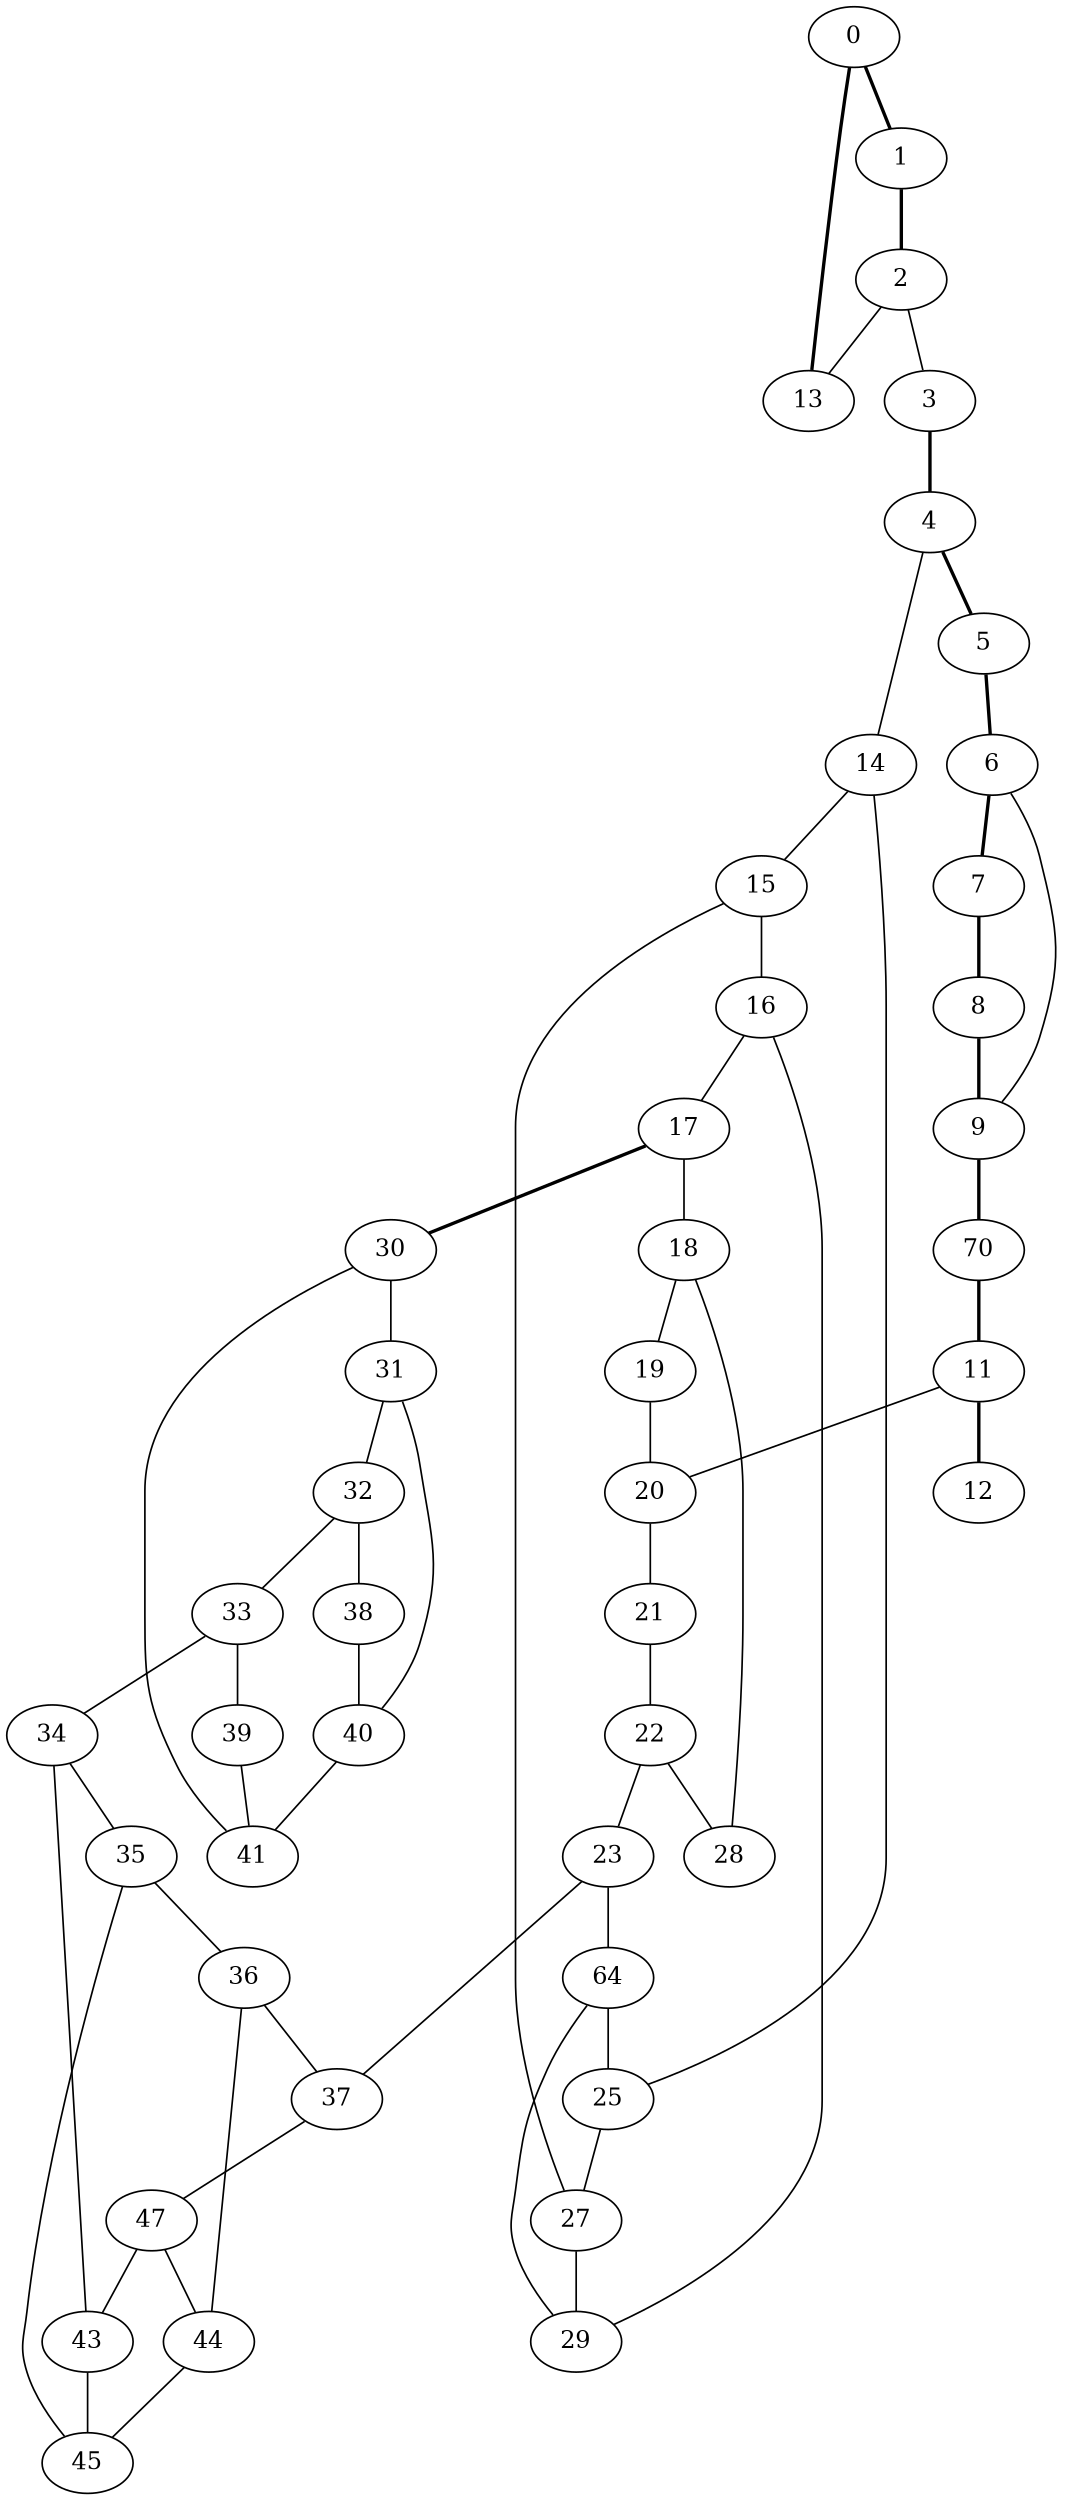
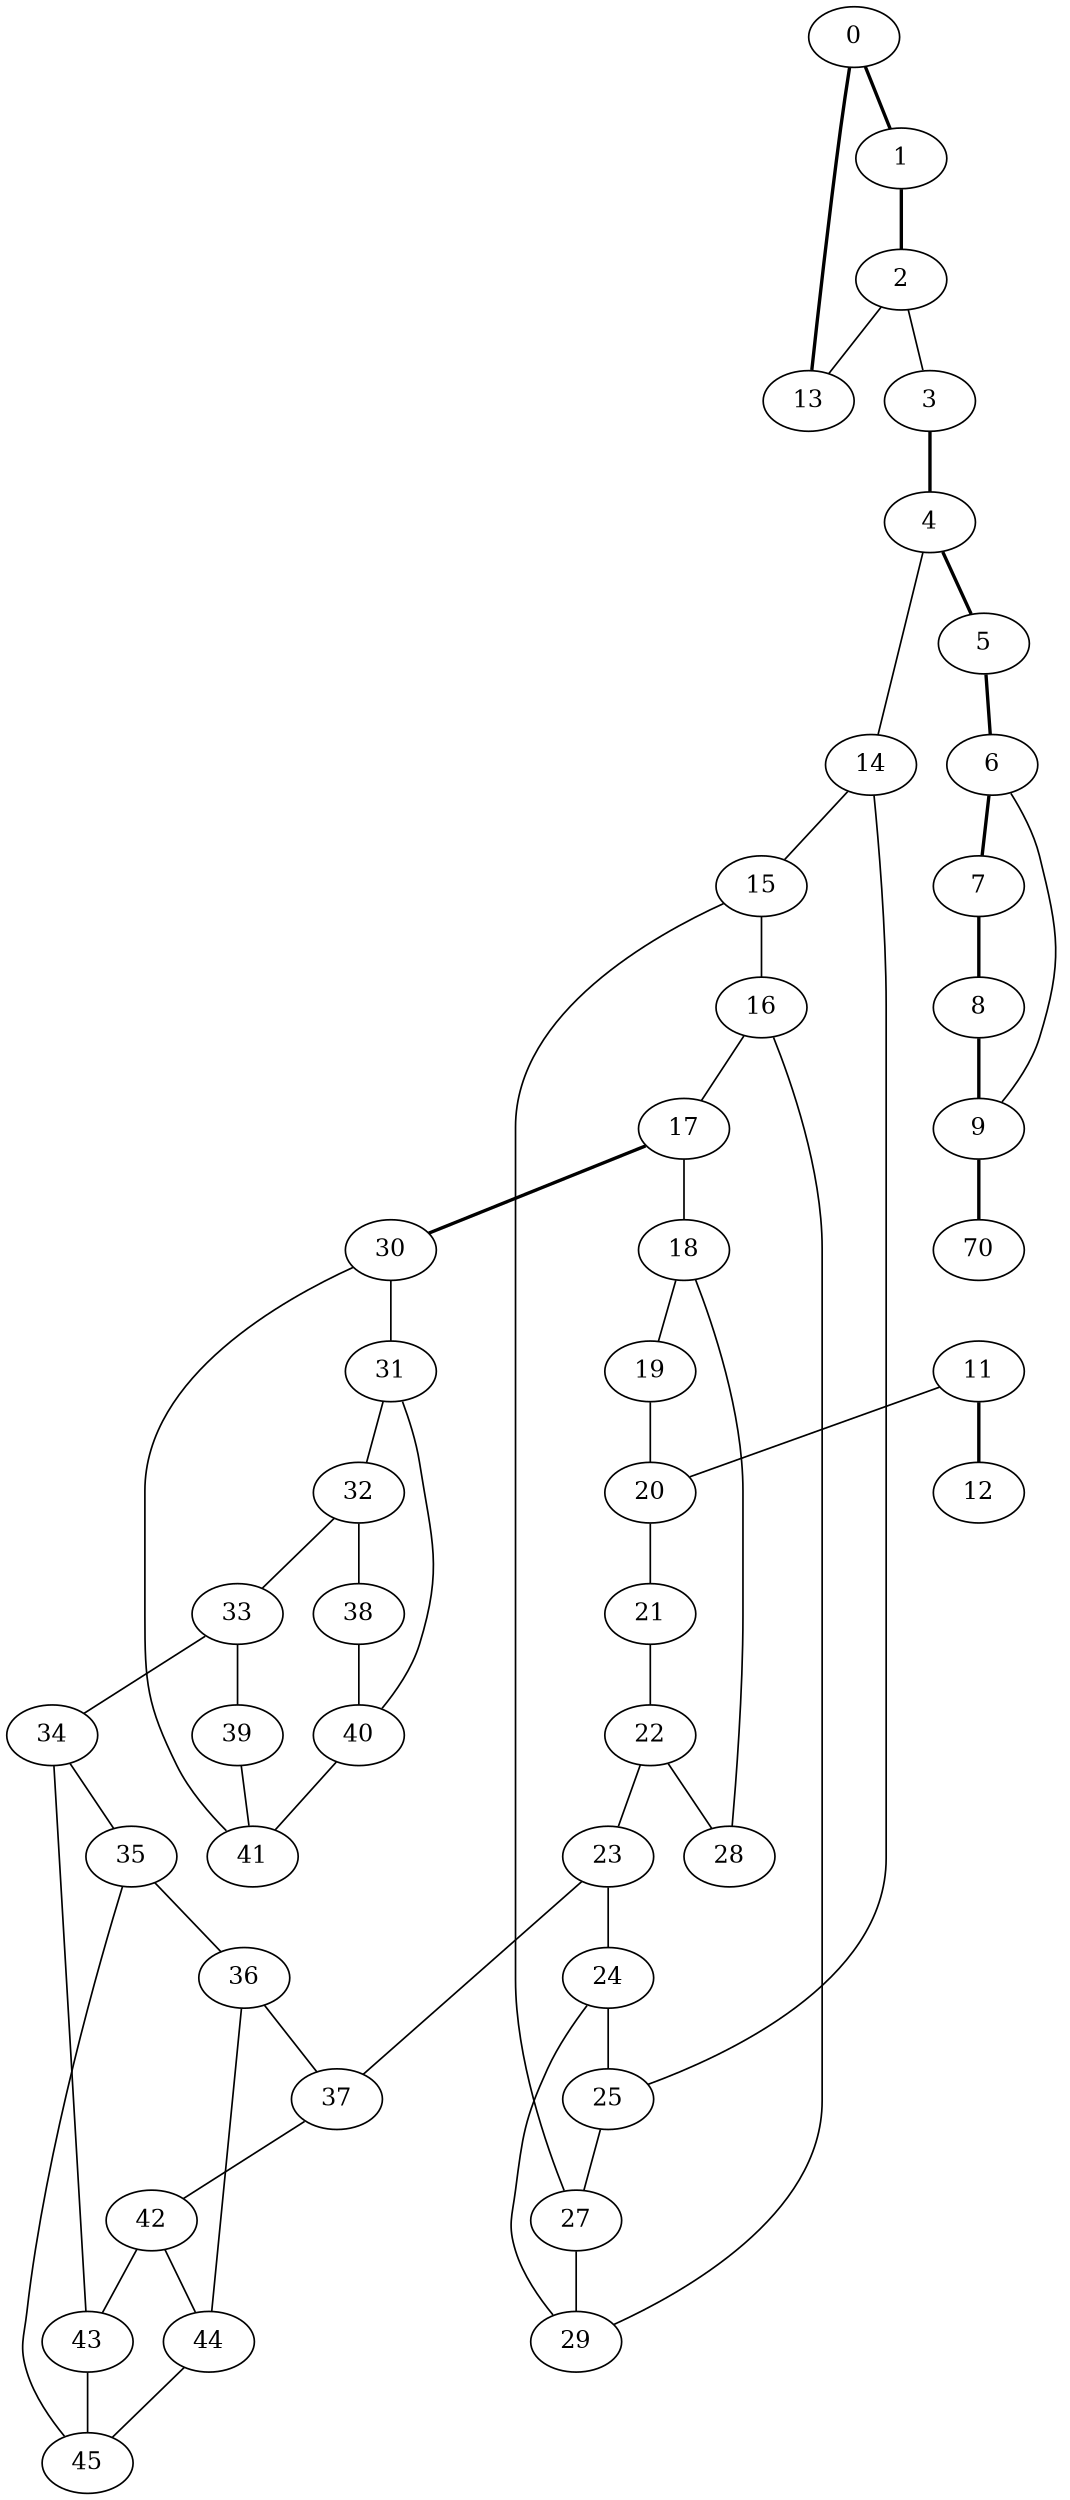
  graph {
    0
    1
    13
    2
    3
    4
    5
    14
    6
    15
    25
    7
    9
    16
    27
    8
    n17 [label=70]
    11
    12
    20
    21
    22
    17
    29
    18
    30
    19
    28
    31
    41
    32
    40
    23
-   24 [label=64]
+   24
    37
-   42 [label=47]
+   42
    43
    44
    33
    38
    34
    39
    35
    36
    45
    0 -- 1 [style=bold]
    0 -- 13 [style=bold]
    1 -- 2 [style=bold]
    2 -- 13
    2 -- 3 [style=solid]
    3 -- 4 [style=bold]
    4 -- 5 [style=bold]
    4 -- 14
    5 -- 6 [style=bold]
    14 -- 15
    14 -- 25
    6 -- 7 [style=bold]
    6 -- 9
    15 -- 16
    15 -- 27
    25 -- 27
    7 -- 8 [style=bold]
    9 -- n17 [style=bold]
    16 -- 17
    16 -- 29
    27 -- 29
    8 -- 9 [style=bold]
-   n17 -- 11 [style=bold]
    11 -- 12 [style=bold]
    11 -- 20
    20 -- 21
    21 -- 22
    22 -- 28
    22 -- 23
    17 -- 18
    17 -- 30 [style=bold]
    18 -- 19
    18 -- 28
    30 -- 31
    30 -- 41
    19 -- 20
    31 -- 32
    31 -- 40
    32 -- 33
    32 -- 38
    40 -- 41
    23 -- 24
    23 -- 37
    24 -- 25
    24 -- 29
    37 -- 42
    42 -- 43
    42 -- 44
    43 -- 45
    44 -- 45
    33 -- 34
    33 -- 39
    38 -- 40
    34 -- 43
    34 -- 35
    39 -- 41
    35 -- 36
    35 -- 45
    36 -- 37
    36 -- 44
  }
